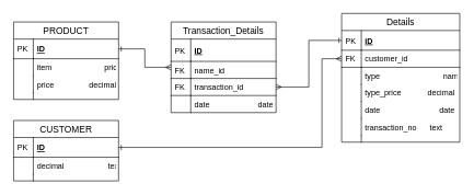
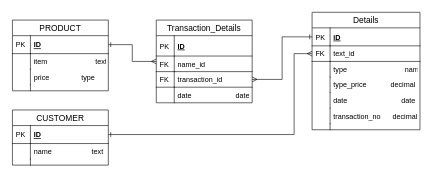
  <mxCell id="0" />
  <mxCell id="1" parent="0" />
  <mxCell id="2" value="" style="edgeStyle=orthogonalEdgeStyle;rounded=0;orthogonalLoop=1;jettySize=auto;html=1;startArrow=ERone;startFill=0;endArrow=ERmany;endFill=0;strokeColor=#000000;exitX=1;exitY=0.5;exitDx=0;exitDy=0;" edge="1" parent="1" source="4" target="12"><mxGeometry relative="1" as="geometry" /></mxCell>
  <mxCell id="3" value="PRODUCT" style="swimlane;fontStyle=0;childLayout=stackLayout;horizontal=1;startSize=26;horizontalStack=0;resizeParent=1;resizeParentMax=0;resizeLast=0;collapsible=1;marginBottom=0;align=center;fontSize=14;" vertex="1" parent="1"><mxGeometry x="20" y="33" width="160" height="118" as="geometry" /></mxCell>
  <mxCell id="4" value="ID" style="shape=partialRectangle;top=0;left=0;right=0;bottom=1;align=left;verticalAlign=middle;fillColor=none;spacingLeft=34;spacingRight=4;overflow=hidden;rotatable=0;points=[[0,0.5],[1,0.5]];portConstraint=eastwest;dropTarget=0;fontStyle=5;fontSize=12;" vertex="1" parent="3"><mxGeometry y="26" width="160" height="30" as="geometry" /></mxCell>
  <mxCell id="5" value="PK" style="shape=partialRectangle;top=0;left=0;bottom=0;fillColor=none;align=left;verticalAlign=middle;spacingLeft=4;spacingRight=4;overflow=hidden;rotatable=0;points=[];portConstraint=eastwest;part=1;fontSize=12;" vertex="1" connectable="0" parent="4"><mxGeometry width="30" height="30" as="geometry" /></mxCell>
- <mxCell id="6" value="item                        price" style="shape=partialRectangle;top=0;left=0;right=0;bottom=0;align=left;verticalAlign=top;fillColor=none;spacingLeft=34;spacingRight=4;overflow=hidden;rotatable=0;points=[[0,0.5],[1,0.5]];portConstraint=eastwest;dropTarget=0;fontSize=12;" vertex="1" parent="3"><mxGeometry y="56" width="160" height="26" as="geometry" /></mxCell>
+ <mxCell id="6" value="item                        text" style="shape=partialRectangle;top=0;left=0;right=0;bottom=0;align=left;verticalAlign=top;fillColor=none;spacingLeft=34;spacingRight=4;overflow=hidden;rotatable=0;points=[[0,0.5],[1,0.5]];portConstraint=eastwest;dropTarget=0;fontSize=12;" vertex="1" parent="3"><mxGeometry y="56" width="160" height="26" as="geometry" /></mxCell>
  <mxCell id="7" value="" style="shape=partialRectangle;top=0;left=0;bottom=0;fillColor=none;align=left;verticalAlign=top;spacingLeft=4;spacingRight=4;overflow=hidden;rotatable=0;points=[];portConstraint=eastwest;part=1;fontSize=12;" vertex="1" connectable="0" parent="6"><mxGeometry width="30" height="26" as="geometry" /></mxCell>
- <mxCell id="8" value="price                decimal" style="shape=partialRectangle;top=0;left=0;right=0;bottom=0;align=left;verticalAlign=top;fillColor=none;spacingLeft=34;spacingRight=4;overflow=hidden;rotatable=0;points=[[0,0.5],[1,0.5]];portConstraint=eastwest;dropTarget=0;fontSize=12;" vertex="1" parent="3"><mxGeometry y="82" width="160" height="26" as="geometry" /></mxCell>
+ <mxCell id="8" value="price                type" style="shape=partialRectangle;top=0;left=0;right=0;bottom=0;align=left;verticalAlign=top;fillColor=none;spacingLeft=34;spacingRight=4;overflow=hidden;rotatable=0;points=[[0,0.5],[1,0.5]];portConstraint=eastwest;dropTarget=0;fontSize=12;" vertex="1" parent="3"><mxGeometry y="82" width="160" height="26" as="geometry" /></mxCell>
  <mxCell id="9" value="" style="shape=partialRectangle;top=0;left=0;bottom=0;fillColor=none;align=left;verticalAlign=top;spacingLeft=4;spacingRight=4;overflow=hidden;rotatable=0;points=[];portConstraint=eastwest;part=1;fontSize=12;" vertex="1" connectable="0" parent="8"><mxGeometry width="30" height="26" as="geometry" /></mxCell>
  <mxCell id="10" value="" style="shape=partialRectangle;top=0;left=0;right=0;bottom=0;align=left;verticalAlign=top;fillColor=none;spacingLeft=34;spacingRight=4;overflow=hidden;rotatable=0;points=[[0,0.5],[1,0.5]];portConstraint=eastwest;dropTarget=0;fontSize=12;" vertex="1" parent="3"><mxGeometry y="108" width="160" height="10" as="geometry" /></mxCell>
  <mxCell id="11" value="" style="shape=partialRectangle;top=0;left=0;bottom=0;fillColor=none;align=left;verticalAlign=top;spacingLeft=4;spacingRight=4;overflow=hidden;rotatable=0;points=[];portConstraint=eastwest;part=1;fontSize=12;" vertex="1" connectable="0" parent="10"><mxGeometry width="30" height="10" as="geometry" /></mxCell>
  <mxCell id="12" value="Transaction_Details" style="swimlane;fontStyle=0;childLayout=stackLayout;horizontal=1;startSize=26;horizontalStack=0;resizeParent=1;resizeParentMax=0;resizeLast=0;collapsible=1;marginBottom=0;align=center;fontSize=14;" vertex="1" parent="1"><mxGeometry x="260" y="33" width="160" height="138" as="geometry" /></mxCell>
  <mxCell id="13" value="ID" style="shape=partialRectangle;top=0;left=0;right=0;bottom=1;align=left;verticalAlign=middle;fillColor=none;spacingLeft=34;spacingRight=4;overflow=hidden;rotatable=0;points=[[0,0.5],[1,0.5]];portConstraint=eastwest;dropTarget=0;fontStyle=5;fontSize=12;" vertex="1" parent="12"><mxGeometry y="26" width="160" height="34" as="geometry" /></mxCell>
  <mxCell id="14" value="PK" style="shape=partialRectangle;top=0;left=0;bottom=0;fillColor=none;align=left;verticalAlign=middle;spacingLeft=4;spacingRight=4;overflow=hidden;rotatable=0;points=[];portConstraint=eastwest;part=1;fontSize=12;" vertex="1" connectable="0" parent="13"><mxGeometry width="30" height="34" as="geometry" /></mxCell>
  <mxCell id="15" value="name_id" style="shape=partialRectangle;top=0;left=0;right=0;bottom=1;align=left;verticalAlign=top;fillColor=none;spacingLeft=34;spacingRight=4;overflow=hidden;rotatable=0;points=[[0,0.5],[1,0.5]];portConstraint=eastwest;dropTarget=0;fontSize=12;" vertex="1" parent="12"><mxGeometry y="60" width="160" height="26" as="geometry" /></mxCell>
  <mxCell id="16" value="FK" style="shape=partialRectangle;top=0;left=0;bottom=0;fillColor=none;align=left;verticalAlign=top;spacingLeft=4;spacingRight=4;overflow=hidden;rotatable=0;points=[];portConstraint=eastwest;part=1;fontSize=12;" vertex="1" connectable="0" parent="15"><mxGeometry width="30" height="26" as="geometry" /></mxCell>
  <mxCell id="17" value="transaction_id" style="shape=partialRectangle;top=0;left=0;right=0;bottom=1;align=left;verticalAlign=top;fillColor=none;spacingLeft=34;spacingRight=4;overflow=hidden;rotatable=0;points=[[0,0.5],[1,0.5]];portConstraint=eastwest;dropTarget=0;fontSize=12;" vertex="1" parent="12"><mxGeometry y="86" width="160" height="26" as="geometry" /></mxCell>
  <mxCell id="18" value="FK" style="shape=partialRectangle;top=0;left=0;bottom=0;fillColor=none;align=left;verticalAlign=top;spacingLeft=4;spacingRight=4;overflow=hidden;rotatable=0;points=[];portConstraint=eastwest;part=1;fontSize=12;" vertex="1" connectable="0" parent="17"><mxGeometry width="30" height="26" as="geometry" /></mxCell>
  <mxCell id="19" value="date                      date" style="shape=partialRectangle;top=0;left=0;right=0;bottom=0;align=left;verticalAlign=top;fillColor=none;spacingLeft=34;spacingRight=4;overflow=hidden;rotatable=0;points=[[0,0.5],[1,0.5]];portConstraint=eastwest;dropTarget=0;fontSize=12;" vertex="1" parent="12"><mxGeometry y="112" width="160" height="26" as="geometry" /></mxCell>
  <mxCell id="20" value="" style="shape=partialRectangle;top=0;left=0;bottom=0;fillColor=none;align=left;verticalAlign=top;spacingLeft=4;spacingRight=4;overflow=hidden;rotatable=0;points=[];portConstraint=eastwest;part=1;fontSize=12;" vertex="1" connectable="0" parent="19"><mxGeometry width="30" height="26" as="geometry" /></mxCell>
  <mxCell id="21" value="CUSTOMER" style="swimlane;fontStyle=0;childLayout=stackLayout;horizontal=1;startSize=26;horizontalStack=0;resizeParent=1;resizeParentMax=0;resizeLast=0;collapsible=1;marginBottom=0;align=center;fontSize=14;" vertex="1" parent="1"><mxGeometry x="20" y="183" width="160" height="92" as="geometry" /></mxCell>
  <mxCell id="22" value="ID" style="shape=partialRectangle;top=0;left=0;right=0;bottom=1;align=left;verticalAlign=middle;fillColor=none;spacingLeft=34;spacingRight=4;overflow=hidden;rotatable=0;points=[[0,0.5],[1,0.5]];portConstraint=eastwest;dropTarget=0;fontStyle=5;fontSize=12;" vertex="1" parent="21"><mxGeometry y="26" width="160" height="30" as="geometry" /></mxCell>
  <mxCell id="23" value="PK" style="shape=partialRectangle;top=0;left=0;bottom=0;fillColor=none;align=left;verticalAlign=middle;spacingLeft=4;spacingRight=4;overflow=hidden;rotatable=0;points=[];portConstraint=eastwest;part=1;fontSize=12;" vertex="1" connectable="0" parent="22"><mxGeometry width="30" height="30" as="geometry" /></mxCell>
- <mxCell id="24" value="decimal                    text" style="shape=partialRectangle;top=0;left=0;right=0;bottom=0;align=left;verticalAlign=top;fillColor=none;spacingLeft=34;spacingRight=4;overflow=hidden;rotatable=0;points=[[0,0.5],[1,0.5]];portConstraint=eastwest;dropTarget=0;fontSize=12;" vertex="1" parent="21"><mxGeometry y="56" width="160" height="26" as="geometry" /></mxCell>
+ <mxCell id="24" value="name                    text" style="shape=partialRectangle;top=0;left=0;right=0;bottom=0;align=left;verticalAlign=top;fillColor=none;spacingLeft=34;spacingRight=4;overflow=hidden;rotatable=0;points=[[0,0.5],[1,0.5]];portConstraint=eastwest;dropTarget=0;fontSize=12;" vertex="1" parent="21"><mxGeometry y="56" width="160" height="26" as="geometry" /></mxCell>
  <mxCell id="25" value="" style="shape=partialRectangle;top=0;left=0;bottom=0;fillColor=none;align=left;verticalAlign=top;spacingLeft=4;spacingRight=4;overflow=hidden;rotatable=0;points=[];portConstraint=eastwest;part=1;fontSize=12;" vertex="1" connectable="0" parent="24"><mxGeometry width="30" height="26" as="geometry" /></mxCell>
  <mxCell id="26" value="" style="shape=partialRectangle;top=0;left=0;right=0;bottom=0;align=left;verticalAlign=top;fillColor=none;spacingLeft=34;spacingRight=4;overflow=hidden;rotatable=0;points=[[0,0.5],[1,0.5]];portConstraint=eastwest;dropTarget=0;fontSize=12;" vertex="1" parent="21"><mxGeometry y="82" width="160" height="10" as="geometry" /></mxCell>
  <mxCell id="27" value="" style="shape=partialRectangle;top=0;left=0;bottom=0;fillColor=none;align=left;verticalAlign=top;spacingLeft=4;spacingRight=4;overflow=hidden;rotatable=0;points=[];portConstraint=eastwest;part=1;fontSize=12;" vertex="1" connectable="0" parent="26"><mxGeometry width="30" height="10" as="geometry" /></mxCell>
  <mxCell id="28" value="Details" style="swimlane;fontStyle=0;childLayout=stackLayout;horizontal=1;startSize=26;horizontalStack=0;resizeParent=1;resizeParentMax=0;resizeLast=0;collapsible=1;marginBottom=0;align=center;fontSize=14;" vertex="1" parent="1"><mxGeometry x="520" y="20" width="180" height="196" as="geometry" /></mxCell>
  <mxCell id="29" value="iD" style="shape=partialRectangle;top=0;left=0;right=0;bottom=1;align=left;verticalAlign=middle;fillColor=none;spacingLeft=34;spacingRight=4;overflow=hidden;rotatable=0;points=[[0,0.5],[1,0.5]];portConstraint=eastwest;dropTarget=0;fontStyle=5;fontSize=12;" vertex="1" parent="28"><mxGeometry y="26" width="180" height="30" as="geometry" /></mxCell>
  <mxCell id="30" value="PK" style="shape=partialRectangle;top=0;left=0;bottom=0;fillColor=none;align=left;verticalAlign=middle;spacingLeft=4;spacingRight=4;overflow=hidden;rotatable=0;points=[];portConstraint=eastwest;part=1;fontSize=12;" vertex="1" connectable="0" parent="29"><mxGeometry width="30" height="30" as="geometry" /></mxCell>
- <mxCell id="31" value="customer_id" style="shape=partialRectangle;top=0;left=0;right=0;bottom=1;align=left;verticalAlign=top;fillColor=none;spacingLeft=34;spacingRight=4;overflow=hidden;rotatable=0;points=[[0,0.5],[1,0.5]];portConstraint=eastwest;dropTarget=0;fontSize=12;" vertex="1" parent="28"><mxGeometry y="56" width="180" height="26" as="geometry" /></mxCell>
+ <mxCell id="31" value="text_id" style="shape=partialRectangle;top=0;left=0;right=0;bottom=1;align=left;verticalAlign=top;fillColor=none;spacingLeft=34;spacingRight=4;overflow=hidden;rotatable=0;points=[[0,0.5],[1,0.5]];portConstraint=eastwest;dropTarget=0;fontSize=12;" vertex="1" parent="28"><mxGeometry y="56" width="180" height="26" as="geometry" /></mxCell>
  <mxCell id="32" value="FK" style="shape=partialRectangle;top=0;left=0;bottom=0;fillColor=none;align=left;verticalAlign=top;spacingLeft=4;spacingRight=4;overflow=hidden;rotatable=0;points=[];portConstraint=eastwest;part=1;fontSize=12;" vertex="1" connectable="0" parent="31"><mxGeometry width="30" height="26" as="geometry" /></mxCell>
  <mxCell id="33" value="type                             name" style="shape=partialRectangle;top=0;left=0;right=0;bottom=0;align=left;verticalAlign=top;fillColor=none;spacingLeft=34;spacingRight=4;overflow=hidden;rotatable=0;points=[[0,0.5],[1,0.5]];portConstraint=eastwest;dropTarget=0;fontSize=12;" vertex="1" parent="28"><mxGeometry y="82" width="180" height="26" as="geometry" /></mxCell>
  <mxCell id="34" value="" style="shape=partialRectangle;top=0;left=0;bottom=0;fillColor=none;align=left;verticalAlign=top;spacingLeft=4;spacingRight=4;overflow=hidden;rotatable=0;points=[];portConstraint=eastwest;part=1;fontSize=12;" vertex="1" connectable="0" parent="33"><mxGeometry width="30" height="26" as="geometry" /></mxCell>
  <mxCell id="35" value="type_price            decimal" style="shape=partialRectangle;top=0;left=0;right=0;bottom=0;align=left;verticalAlign=top;fillColor=none;spacingLeft=34;spacingRight=4;overflow=hidden;rotatable=0;points=[[0,0.5],[1,0.5]];portConstraint=eastwest;dropTarget=0;fontSize=12;" vertex="1" parent="28"><mxGeometry y="108" width="180" height="26" as="geometry" /></mxCell>
  <mxCell id="36" value="" style="shape=partialRectangle;top=0;left=0;bottom=0;fillColor=none;align=left;verticalAlign=top;spacingLeft=4;spacingRight=4;overflow=hidden;rotatable=0;points=[];portConstraint=eastwest;part=1;fontSize=12;" vertex="1" connectable="0" parent="35"><mxGeometry width="30" height="26" as="geometry" /></mxCell>
  <mxCell id="37" value="date                           date" style="shape=partialRectangle;top=0;left=0;right=0;bottom=0;align=left;verticalAlign=top;fillColor=none;spacingLeft=34;spacingRight=4;overflow=hidden;rotatable=0;points=[[0,0.5],[1,0.5]];portConstraint=eastwest;dropTarget=0;fontSize=12;" vertex="1" parent="28"><mxGeometry y="134" width="180" height="26" as="geometry" /></mxCell>
  <mxCell id="38" value="" style="shape=partialRectangle;top=0;left=0;bottom=0;fillColor=none;align=left;verticalAlign=top;spacingLeft=4;spacingRight=4;overflow=hidden;rotatable=0;points=[];portConstraint=eastwest;part=1;fontSize=12;" vertex="1" connectable="0" parent="37"><mxGeometry width="30" height="26" as="geometry" /></mxCell>
- <mxCell id="39" value="transaction_no      text" style="shape=partialRectangle;top=0;left=0;right=0;bottom=0;align=left;verticalAlign=top;fillColor=none;spacingLeft=34;spacingRight=4;overflow=hidden;rotatable=0;points=[[0,0.5],[1,0.5]];portConstraint=eastwest;dropTarget=0;fontSize=12;" vertex="1" parent="28"><mxGeometry y="160" width="180" height="26" as="geometry" /></mxCell>
+ <mxCell id="39" value="transaction_no      decimal" style="shape=partialRectangle;top=0;left=0;right=0;bottom=0;align=left;verticalAlign=top;fillColor=none;spacingLeft=34;spacingRight=4;overflow=hidden;rotatable=0;points=[[0,0.5],[1,0.5]];portConstraint=eastwest;dropTarget=0;fontSize=12;" vertex="1" parent="28"><mxGeometry y="160" width="180" height="26" as="geometry" /></mxCell>
  <mxCell id="40" value="" style="shape=partialRectangle;top=0;left=0;bottom=0;fillColor=none;align=left;verticalAlign=top;spacingLeft=4;spacingRight=4;overflow=hidden;rotatable=0;points=[];portConstraint=eastwest;part=1;fontSize=12;" vertex="1" connectable="0" parent="39"><mxGeometry width="30" height="26" as="geometry" /></mxCell>
  <mxCell id="41" value="" style="shape=partialRectangle;top=0;left=0;right=0;bottom=0;align=left;verticalAlign=top;fillColor=none;spacingLeft=34;spacingRight=4;overflow=hidden;rotatable=0;points=[[0,0.5],[1,0.5]];portConstraint=eastwest;dropTarget=0;fontSize=12;" vertex="1" parent="28"><mxGeometry y="186" width="180" height="10" as="geometry" /></mxCell>
  <mxCell id="42" value="" style="shape=partialRectangle;top=0;left=0;bottom=0;fillColor=none;align=left;verticalAlign=top;spacingLeft=4;spacingRight=4;overflow=hidden;rotatable=0;points=[];portConstraint=eastwest;part=1;fontSize=12;" vertex="1" connectable="0" parent="41"><mxGeometry width="30" height="10" as="geometry" /></mxCell>
  <mxCell id="43" style="edgeStyle=orthogonalEdgeStyle;rounded=0;orthogonalLoop=1;jettySize=auto;html=1;entryX=1;entryY=0.5;entryDx=0;entryDy=0;startArrow=ERone;startFill=0;endArrow=ERmany;endFill=0;strokeColor=#000000;" edge="1" parent="1" source="29" target="17"><mxGeometry relative="1" as="geometry" /></mxCell>
  <mxCell id="44" style="edgeStyle=orthogonalEdgeStyle;rounded=0;orthogonalLoop=1;jettySize=auto;html=1;entryX=0;entryY=0.5;entryDx=0;entryDy=0;startArrow=ERone;startFill=0;endArrow=ERmany;endFill=0;strokeColor=#000000;" edge="1" parent="1" source="22" target="31"><mxGeometry relative="1" as="geometry"><Array as="points"><mxPoint x="490" y="224" /><mxPoint x="490" y="89" /></Array></mxGeometry></mxCell>
